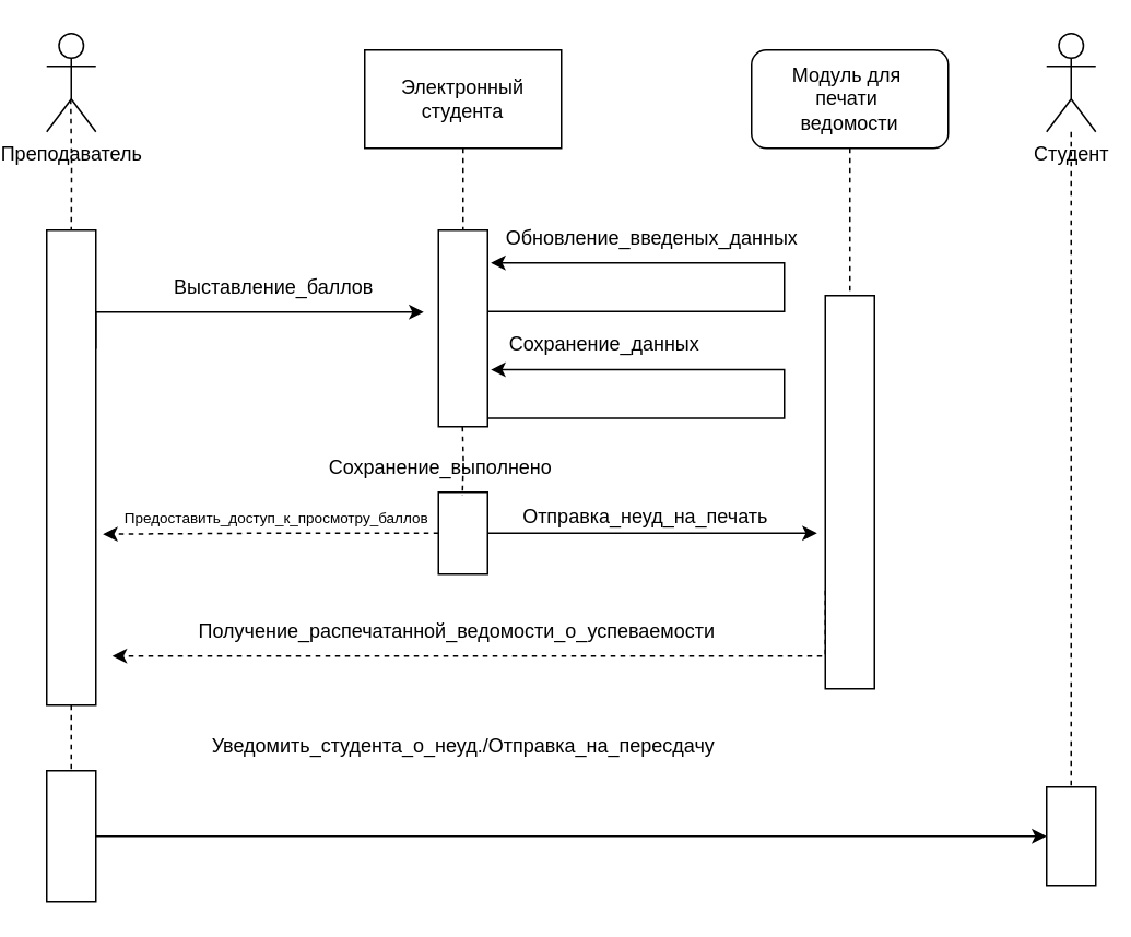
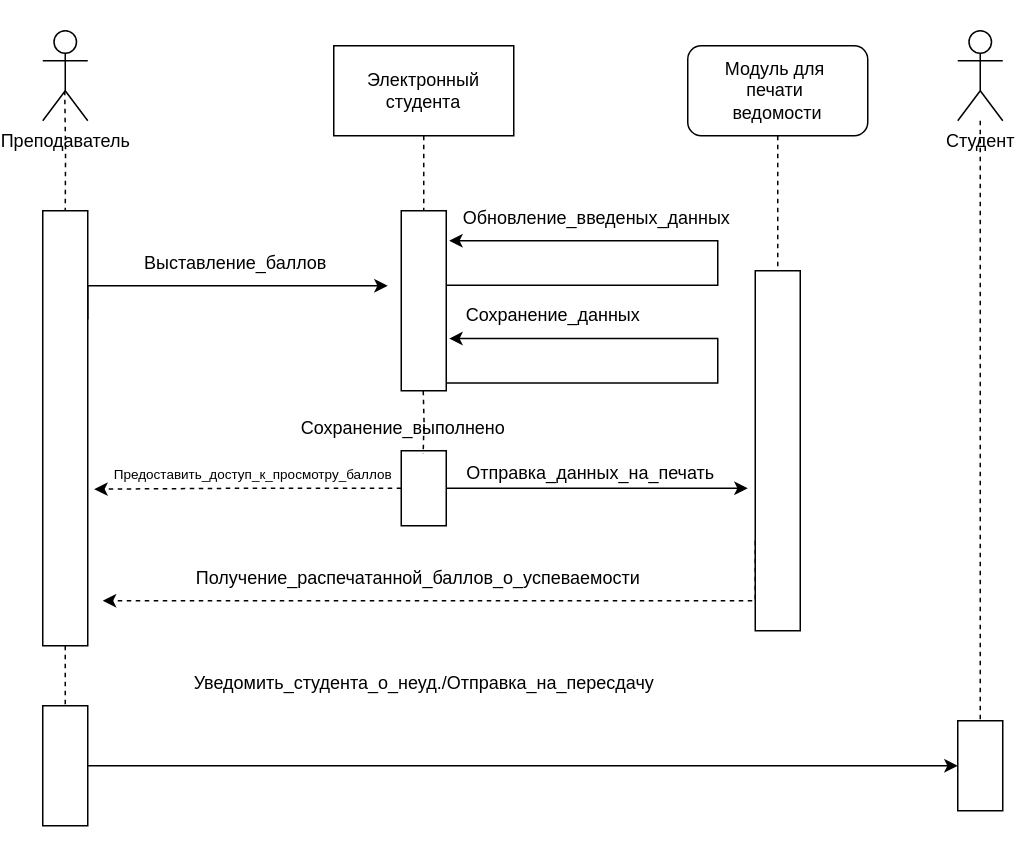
  <mxCell id="0" />
  <mxCell id="1" parent="0" />
  <mxCell id="2" value="Преподаватель&lt;br&gt;" style="shape=umlActor;verticalLabelPosition=bottom;verticalAlign=top;html=1;" vertex="1" parent="1"><mxGeometry x="20" y="20" width="30" height="60" as="geometry" /></mxCell>
  <mxCell id="3" style="edgeStyle=orthogonalEdgeStyle;rounded=0;orthogonalLoop=1;jettySize=auto;html=1;entryX=0.5;entryY=0;entryDx=0;entryDy=0;dashed=1;endArrow=none;endFill=0;" edge="1" parent="1" source="4" target="15"><mxGeometry relative="1" as="geometry" /></mxCell>
  <mxCell id="4" value="Студент" style="shape=umlActor;verticalLabelPosition=bottom;verticalAlign=top;html=1;" vertex="1" parent="1"><mxGeometry x="630" y="20" width="30" height="60" as="geometry" /></mxCell>
  <mxCell id="5" style="edgeStyle=orthogonalEdgeStyle;rounded=0;orthogonalLoop=1;jettySize=auto;html=1;entryX=0.5;entryY=0;entryDx=0;entryDy=0;dashed=1;endArrow=none;endFill=0;" edge="1" parent="1" source="6" target="12"><mxGeometry relative="1" as="geometry" /></mxCell>
  <mxCell id="6" value="Электронный&lt;br&gt;студента" style="rounded=0;whiteSpace=wrap;html=1;" vertex="1" parent="1"><mxGeometry x="214" y="30" width="120" height="60" as="geometry" /></mxCell>
  <mxCell id="7" style="edgeStyle=orthogonalEdgeStyle;rounded=0;orthogonalLoop=1;jettySize=auto;html=1;dashed=1;endArrow=none;endFill=0;" edge="1" parent="1" source="8" target="14"><mxGeometry relative="1" as="geometry" /></mxCell>
  <mxCell id="8" value="Модуль для&amp;nbsp;&lt;br&gt;печати&amp;nbsp;&lt;br&gt;ведомости" style="whiteSpace=wrap;html=1;rounded=1;" vertex="1" parent="1"><mxGeometry x="450" y="30" width="120" height="60" as="geometry" /></mxCell>
  <mxCell id="9" value="" style="edgeStyle=orthogonalEdgeStyle;rounded=0;orthogonalLoop=1;jettySize=auto;html=1;dashed=1;endArrow=none;endFill=0;" edge="1" parent="1" source="11" target="17"><mxGeometry relative="1" as="geometry" /></mxCell>
  <mxCell id="10" style="edgeStyle=orthogonalEdgeStyle;rounded=0;orthogonalLoop=1;jettySize=auto;html=1;exitX=1;exitY=0.25;exitDx=0;exitDy=0;startArrow=none;startFill=0;endArrow=classic;endFill=1;" edge="1" parent="1" source="11"><mxGeometry relative="1" as="geometry"><mxPoint x="250" y="190" as="targetPoint" /><Array as="points"><mxPoint x="50" y="190" /></Array></mxGeometry></mxCell>
  <mxCell id="11" value="" style="rounded=0;whiteSpace=wrap;html=1;" vertex="1" parent="1"><mxGeometry x="20" y="140" width="30" height="290" as="geometry" /></mxCell>
  <mxCell id="12" value="" style="rounded=0;whiteSpace=wrap;html=1;" vertex="1" parent="1"><mxGeometry x="259" y="140" width="30" height="120" as="geometry" /></mxCell>
  <mxCell id="13" style="edgeStyle=orthogonalEdgeStyle;rounded=0;orthogonalLoop=1;jettySize=auto;html=1;exitX=0;exitY=0.75;exitDx=0;exitDy=0;startArrow=none;startFill=0;endArrow=classic;endFill=1;dashed=1;" edge="1" parent="1" source="14"><mxGeometry relative="1" as="geometry"><mxPoint x="60" y="400" as="targetPoint" /><Array as="points"><mxPoint x="495" y="400" /><mxPoint x="60" y="400" /></Array></mxGeometry></mxCell>
  <mxCell id="14" value="" style="rounded=0;whiteSpace=wrap;html=1;" vertex="1" parent="1"><mxGeometry x="495" y="180" width="30" height="240" as="geometry" /></mxCell>
  <mxCell id="15" value="" style="rounded=0;whiteSpace=wrap;html=1;" vertex="1" parent="1"><mxGeometry x="630" y="480" width="30" height="60" as="geometry" /></mxCell>
  <mxCell id="16" style="edgeStyle=orthogonalEdgeStyle;rounded=0;orthogonalLoop=1;jettySize=auto;html=1;entryX=0;entryY=0.5;entryDx=0;entryDy=0;endArrow=classic;endFill=1;startArrow=none;startFill=0;" edge="1" parent="1" source="17" target="15"><mxGeometry relative="1" as="geometry" /></mxCell>
  <mxCell id="17" value="" style="rounded=0;whiteSpace=wrap;html=1;" vertex="1" parent="1"><mxGeometry x="20" y="470" width="30" height="80" as="geometry" /></mxCell>
- <mxCell id="18" value="Выставление_баллов&amp;nbsp;" style="text;html=1;align=center;verticalAlign=middle;resizable=0;points=[];autosize=1;strokeColor=none;fillColor=none;" vertex="1" parent="1"><mxGeometry x="85" y="160" width="150" height="30" as="geometry" /></mxCell>
+ <mxCell id="18" value="Выставление_баллов&amp;nbsp;" style="text;html=1;align=center;verticalAlign=middle;resizable=0;points=[];autosize=1;strokeColor=none;fillColor=none;" vertex="1" parent="1"><mxGeometry x="75" y="160" width="150" height="30" as="geometry" /></mxCell>
  <mxCell id="19" style="edgeStyle=orthogonalEdgeStyle;rounded=0;orthogonalLoop=1;jettySize=auto;html=1;exitX=1;exitY=0.25;exitDx=0;exitDy=0;startArrow=none;startFill=0;endArrow=classic;endFill=1;entryX=1.065;entryY=0.065;entryDx=0;entryDy=0;entryPerimeter=0;" edge="1" parent="1"><mxGeometry relative="1" as="geometry"><mxPoint x="289" y="254.8" as="sourcePoint" /><mxPoint x="290.95" y="225.2" as="targetPoint" /><Array as="points"><mxPoint x="470" y="255" /><mxPoint x="470" y="225" /></Array></mxGeometry></mxCell>
  <mxCell id="20" style="edgeStyle=orthogonalEdgeStyle;rounded=0;orthogonalLoop=1;jettySize=auto;html=1;exitX=1;exitY=0.25;exitDx=0;exitDy=0;startArrow=none;startFill=0;endArrow=classic;endFill=1;entryX=1.065;entryY=0.065;entryDx=0;entryDy=0;entryPerimeter=0;" edge="1" parent="1"><mxGeometry relative="1" as="geometry"><mxPoint x="289" y="189.61" as="sourcePoint" /><mxPoint x="290.95" y="160.01" as="targetPoint" /><Array as="points"><mxPoint x="470" y="190" /><mxPoint x="470" y="160" /></Array></mxGeometry></mxCell>
  <mxCell id="21" value="Уведомить_студента_о_неуд./Отправка_на_пересдачу" style="text;html=1;align=center;verticalAlign=middle;resizable=0;points=[];autosize=1;strokeColor=none;fillColor=none;" vertex="1" parent="1"><mxGeometry x="109" y="440" width="330" height="30" as="geometry" /></mxCell>
  <mxCell id="22" value="Обновление_введеных_данных" style="text;html=1;align=center;verticalAlign=middle;resizable=0;points=[];autosize=1;strokeColor=none;fillColor=none;" vertex="1" parent="1"><mxGeometry x="289" y="130" width="200" height="30" as="geometry" /></mxCell>
  <mxCell id="23" value="Сохранение_данных" style="text;html=1;align=center;verticalAlign=middle;resizable=0;points=[];autosize=1;strokeColor=none;fillColor=none;" vertex="1" parent="1"><mxGeometry x="290" y="195" width="140" height="30" as="geometry" /></mxCell>
  <mxCell id="24" style="edgeStyle=orthogonalEdgeStyle;rounded=0;orthogonalLoop=1;jettySize=auto;html=1;entryX=0.5;entryY=0;entryDx=0;entryDy=0;dashed=1;endArrow=none;endFill=0;" edge="1" parent="1" target="11"><mxGeometry relative="1" as="geometry"><mxPoint x="34.66" y="60" as="sourcePoint" /><mxPoint x="34.66" y="110" as="targetPoint" /></mxGeometry></mxCell>
  <mxCell id="25" style="edgeStyle=orthogonalEdgeStyle;rounded=0;orthogonalLoop=1;jettySize=auto;html=1;startArrow=none;startFill=0;endArrow=classic;endFill=1;" edge="1" parent="1" source="27"><mxGeometry relative="1" as="geometry"><mxPoint x="490" y="325" as="targetPoint" /><Array as="points"><mxPoint x="490" y="325" /></Array></mxGeometry></mxCell>
  <mxCell id="26" style="edgeStyle=orthogonalEdgeStyle;rounded=0;orthogonalLoop=1;jettySize=auto;html=1;entryX=1.143;entryY=0.64;entryDx=0;entryDy=0;entryPerimeter=0;dashed=1;startArrow=none;startFill=0;endArrow=classic;endFill=1;" edge="1" parent="1" source="27" target="11"><mxGeometry relative="1" as="geometry" /></mxCell>
  <mxCell id="27" value="" style="rounded=0;whiteSpace=wrap;html=1;" vertex="1" parent="1"><mxGeometry x="259" y="300" width="30" height="50" as="geometry" /></mxCell>
  <mxCell id="28" style="edgeStyle=orthogonalEdgeStyle;rounded=0;orthogonalLoop=1;jettySize=auto;html=1;dashed=1;endArrow=none;endFill=0;entryX=0.585;entryY=1.071;entryDx=0;entryDy=0;entryPerimeter=0;" edge="1" parent="1" target="29"><mxGeometry relative="1" as="geometry"><mxPoint x="273.66" y="260" as="sourcePoint" /><mxPoint x="274" y="290" as="targetPoint" /></mxGeometry></mxCell>
  <mxCell id="29" value="Сохранение_выполнено" style="text;html=1;align=center;verticalAlign=middle;resizable=0;points=[];autosize=1;strokeColor=none;fillColor=none;" vertex="1" parent="1"><mxGeometry x="180" y="270" width="160" height="30" as="geometry" /></mxCell>
- <mxCell id="30" value="Отправка_неуд_на_печать" style="text;html=1;align=center;verticalAlign=middle;resizable=0;points=[];autosize=1;strokeColor=none;fillColor=none;" vertex="1" parent="1"><mxGeometry x="290" y="300" width="190" height="30" as="geometry" /></mxCell>
- <mxCell id="31" value="Получение_распечатанной_ведомости_о_успеваемости" style="text;html=1;align=center;verticalAlign=middle;resizable=0;points=[];autosize=1;strokeColor=none;fillColor=none;" vertex="1" parent="1"><mxGeometry x="100" y="370" width="340" height="30" as="geometry" /></mxCell>
+ <mxCell id="30" value="Отправка_данных_на_печать" style="text;html=1;align=center;verticalAlign=middle;resizable=0;points=[];autosize=1;strokeColor=none;fillColor=none;" vertex="1" parent="1"><mxGeometry x="290" y="300" width="190" height="30" as="geometry" /></mxCell>
+ <mxCell id="31" value="Получение_распечатанной_баллов_о_успеваемости" style="text;html=1;align=center;verticalAlign=middle;resizable=0;points=[];autosize=1;strokeColor=none;fillColor=none;" vertex="1" parent="1"><mxGeometry x="100" y="370" width="340" height="30" as="geometry" /></mxCell>
  <mxCell id="32" value="&lt;font style=&quot;font-size: 9px;&quot;&gt;Предоставить_доступ_к_просмотру_баллов&lt;/font&gt;" style="text;html=1;align=center;verticalAlign=middle;resizable=0;points=[];autosize=1;strokeColor=none;fillColor=none;" vertex="1" parent="1"><mxGeometry x="55" y="300" width="210" height="30" as="geometry" /></mxCell>
